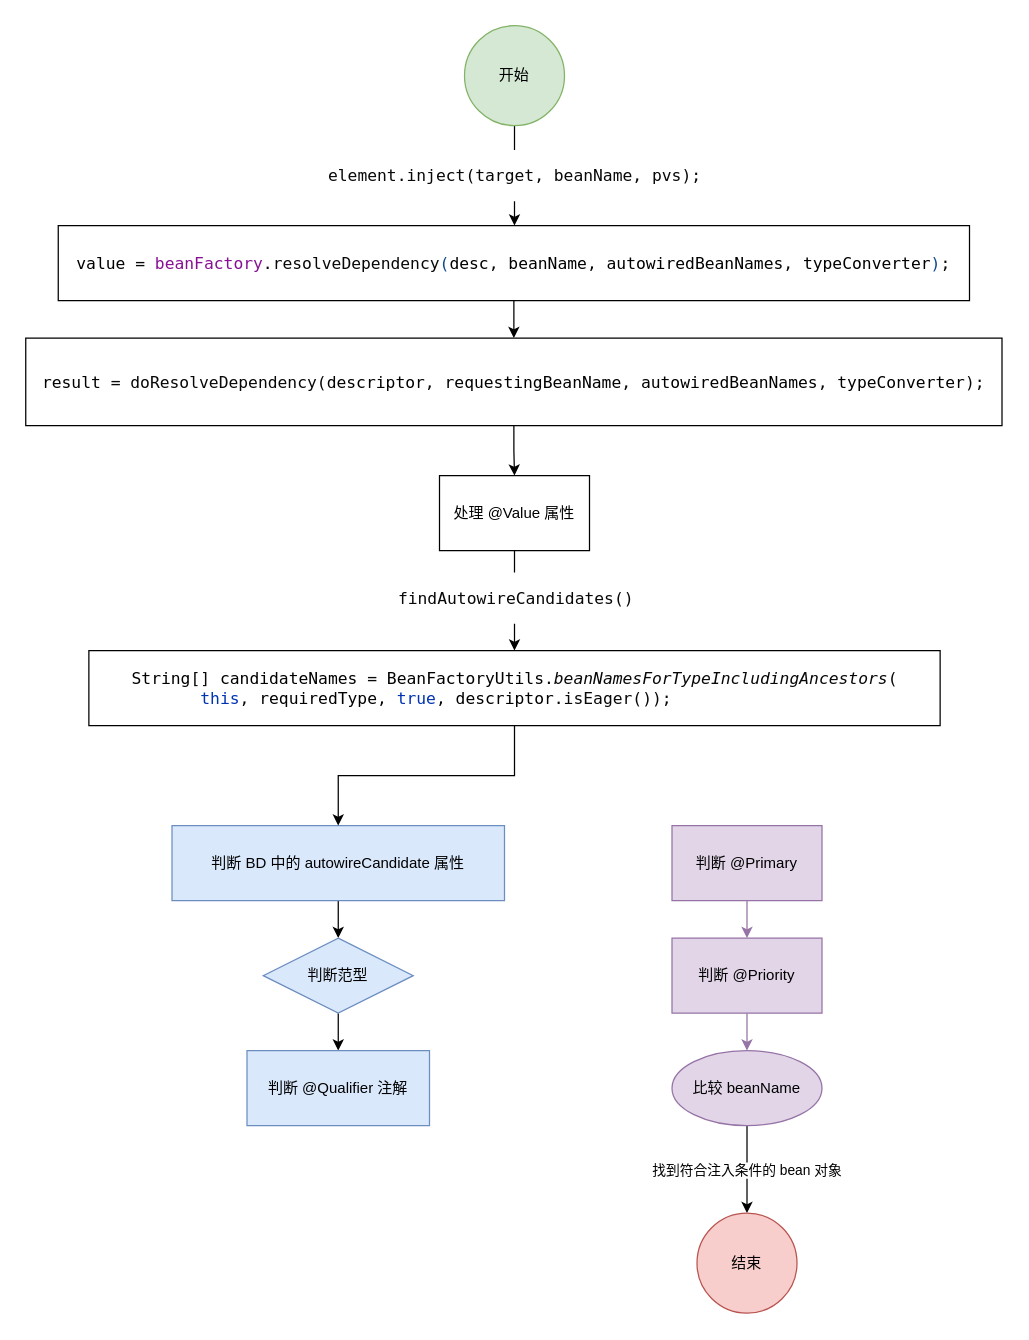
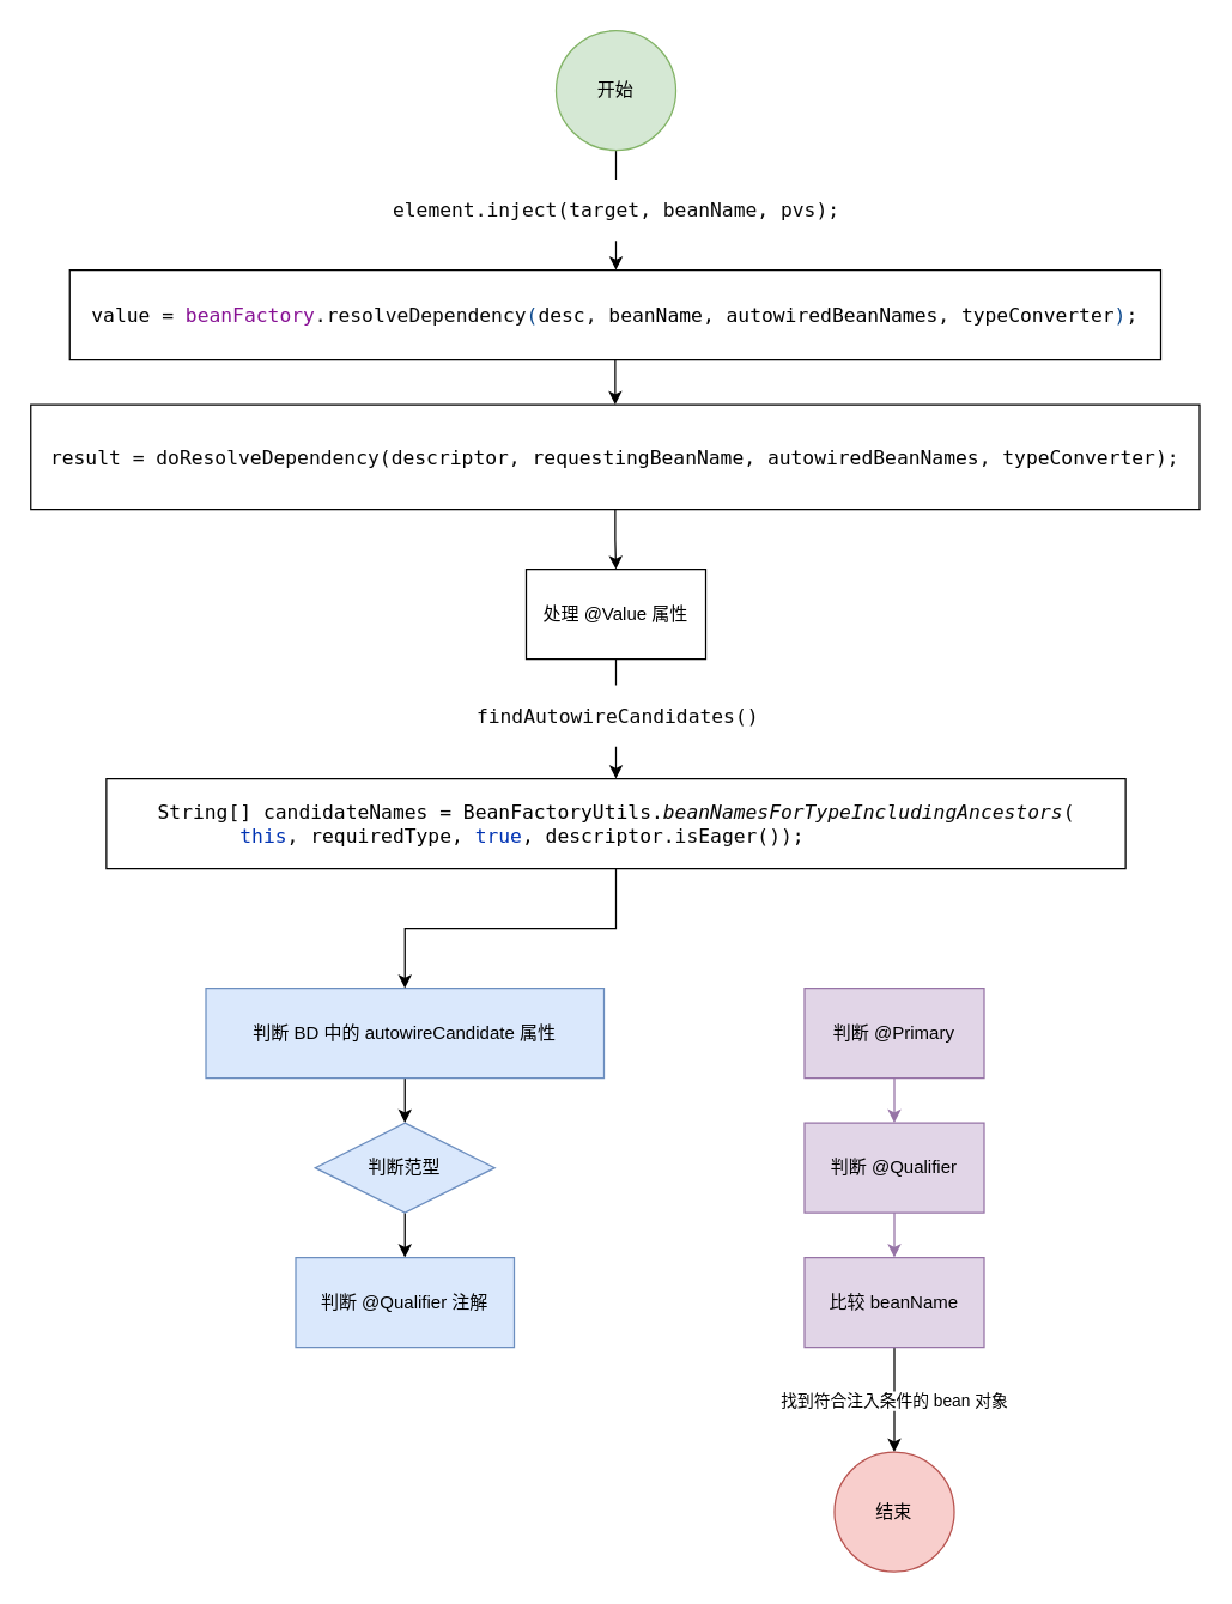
  <mxCell id="0" />
  <mxCell id="1" parent="0" />
  <mxCell id="2" value="&lt;div style=&quot;text-align: start; white-space: normal; color: rgb(8, 8, 8);&quot;&gt;&lt;pre style=&quot;font-family: &amp;quot;JetBrains Mono&amp;quot;, monospace; font-size: 9.8pt;&quot;&gt;element.inject(target, beanName, pvs);&lt;br&gt;&lt;/pre&gt;&lt;/div&gt;" style="edgeStyle=orthogonalEdgeStyle;rounded=0;orthogonalLoop=1;jettySize=auto;html=1;" edge="1" parent="1" source="3" target="5"><mxGeometry relative="1" as="geometry"><Array as="points"><mxPoint x="410.5" y="160" /><mxPoint x="410.5" y="160" /></Array></mxGeometry></mxCell>
  <mxCell id="3" value="开始" style="ellipse;whiteSpace=wrap;html=1;aspect=fixed;fillColor=#d5e8d4;strokeColor=#82b366;" vertex="1" parent="1"><mxGeometry x="371" y="20" width="80" height="80" as="geometry" /></mxCell>
  <mxCell id="4" value="" style="edgeStyle=orthogonalEdgeStyle;rounded=0;orthogonalLoop=1;jettySize=auto;html=1;" edge="1" parent="1" source="5" target="7"><mxGeometry relative="1" as="geometry" /></mxCell>
  <mxCell id="5" value="&lt;div style=&quot;text-align: start; background-color: rgb(255, 255, 255); color: rgb(8, 8, 8);&quot;&gt;&lt;pre style=&quot;font-family: &amp;quot;JetBrains Mono&amp;quot;, monospace; font-size: 9.8pt;&quot;&gt;&lt;span style=&quot;color: rgb(0, 0, 0);&quot;&gt;value &lt;/span&gt;= &lt;span style=&quot;color: rgb(135, 16, 148);&quot;&gt;beanFactory&lt;/span&gt;.resolveDependency&lt;span style=&quot;color: rgb(14, 74, 142);&quot;&gt;(&lt;/span&gt;&lt;span style=&quot;color: rgb(0, 0, 0);&quot;&gt;desc&lt;/span&gt;, &lt;span style=&quot;color: rgb(0, 0, 0);&quot;&gt;beanName&lt;/span&gt;, &lt;span style=&quot;color: rgb(0, 0, 0);&quot;&gt;autowiredBeanNames&lt;/span&gt;, &lt;span style=&quot;color: rgb(0, 0, 0);&quot;&gt;typeConverter&lt;/span&gt;&lt;span style=&quot;color: rgb(14, 74, 142);&quot;&gt;)&lt;/span&gt;;&lt;/pre&gt;&lt;/div&gt;" style="whiteSpace=wrap;html=1;" vertex="1" parent="1"><mxGeometry x="46" y="180" width="729" height="60" as="geometry" /></mxCell>
  <mxCell id="6" style="edgeStyle=orthogonalEdgeStyle;rounded=0;orthogonalLoop=1;jettySize=auto;html=1;exitX=0.5;exitY=1;exitDx=0;exitDy=0;" edge="1" parent="1" source="7" target="8"><mxGeometry relative="1" as="geometry" /></mxCell>
  <mxCell id="7" value="&lt;div style=&quot;text-align: start; background-color: rgb(255, 255, 255); color: rgb(8, 8, 8);&quot;&gt;&lt;pre style=&quot;font-family: &amp;quot;JetBrains Mono&amp;quot;, monospace; font-size: 9.8pt;&quot;&gt;&lt;span style=&quot;color: rgb(0, 0, 0);&quot;&gt;result &lt;/span&gt;= doResolveDependency(&lt;span style=&quot;color: rgb(0, 0, 0);&quot;&gt;descriptor&lt;/span&gt;, &lt;span style=&quot;color: rgb(0, 0, 0);&quot;&gt;requestingBeanName&lt;/span&gt;, &lt;span style=&quot;color: rgb(0, 0, 0);&quot;&gt;autowiredBeanNames&lt;/span&gt;, &lt;span style=&quot;color: rgb(0, 0, 0);&quot;&gt;typeConverter&lt;/span&gt;);&lt;/pre&gt;&lt;/div&gt;" style="whiteSpace=wrap;html=1;" vertex="1" parent="1"><mxGeometry x="20" y="270" width="781" height="70" as="geometry" /></mxCell>
  <mxCell id="8" value="处理 @Value 属性" style="whiteSpace=wrap;html=1;" vertex="1" parent="1"><mxGeometry x="351" y="380" width="120" height="60" as="geometry" /></mxCell>
  <mxCell id="9" value="" style="edgeStyle=orthogonalEdgeStyle;rounded=0;orthogonalLoop=1;jettySize=auto;html=1;" edge="1" parent="1" source="10" target="12"><mxGeometry relative="1" as="geometry" /></mxCell>
  <mxCell id="10" value="判断 BD 中的 autowireCandidate 属性" style="whiteSpace=wrap;html=1;fillColor=#dae8fc;strokeColor=#6c8ebf;" vertex="1" parent="1"><mxGeometry x="137" y="660" width="266" height="60" as="geometry" /></mxCell>
  <mxCell id="11" value="" style="edgeStyle=orthogonalEdgeStyle;rounded=0;orthogonalLoop=1;jettySize=auto;html=1;" edge="1" parent="1" source="12" target="13"><mxGeometry relative="1" as="geometry" /></mxCell>
  <mxCell id="12" value="判断范型" style="rhombus;whiteSpace=wrap;html=1;fillColor=#dae8fc;strokeColor=#6c8ebf;" vertex="1" parent="1"><mxGeometry x="210" y="750" width="120" height="60" as="geometry" /></mxCell>
  <mxCell id="13" value="判断 @Qualifier 注解" style="whiteSpace=wrap;html=1;fillColor=#dae8fc;strokeColor=#6c8ebf;" vertex="1" parent="1"><mxGeometry x="197" y="840" width="146" height="60" as="geometry" /></mxCell>
  <mxCell id="14" value="" style="edgeStyle=orthogonalEdgeStyle;rounded=0;orthogonalLoop=1;jettySize=auto;html=1;fillColor=#e1d5e7;strokeColor=#9673a6;" edge="1" parent="1" source="15" target="17"><mxGeometry relative="1" as="geometry" /></mxCell>
  <mxCell id="15" value="判断 @Primary" style="whiteSpace=wrap;html=1;fillColor=#e1d5e7;strokeColor=#9673a6;" vertex="1" parent="1"><mxGeometry x="537" y="660" width="120" height="60" as="geometry" /></mxCell>
  <mxCell id="16" value="" style="edgeStyle=orthogonalEdgeStyle;rounded=0;orthogonalLoop=1;jettySize=auto;html=1;fillColor=#e1d5e7;strokeColor=#9673a6;" edge="1" parent="1" source="17" target="20"><mxGeometry relative="1" as="geometry" /></mxCell>
- <mxCell id="17" value="判断 @Priority" style="whiteSpace=wrap;html=1;fillColor=#e1d5e7;strokeColor=#9673a6;" vertex="1" parent="1"><mxGeometry x="537" y="750" width="120" height="60" as="geometry" /></mxCell>
+ <mxCell id="17" value="判断 @Qualifier" style="whiteSpace=wrap;html=1;fillColor=#e1d5e7;strokeColor=#9673a6;" vertex="1" parent="1"><mxGeometry x="537" y="750" width="120" height="60" as="geometry" /></mxCell>
  <mxCell id="18" value="" style="edgeStyle=orthogonalEdgeStyle;rounded=0;orthogonalLoop=1;jettySize=auto;html=1;entryX=0.5;entryY=0;entryDx=0;entryDy=0;" edge="1" parent="1" source="20" target="21"><mxGeometry relative="1" as="geometry"><mxPoint x="597" y="970" as="targetPoint" /></mxGeometry></mxCell>
  <mxCell id="19" value="找到符合注入条件的 bean 对象" style="edgeLabel;html=1;align=center;verticalAlign=middle;resizable=0;points=[];" vertex="1" connectable="0" parent="18"><mxGeometry y="-1" relative="1" as="geometry"><mxPoint as="offset" /></mxGeometry></mxCell>
- <mxCell id="20" value="比较 beanName" style="ellipse;whiteSpace=wrap;html=1;fillColor=#e1d5e7;strokeColor=#9673a6;" vertex="1" parent="1"><mxGeometry x="537" y="840" width="120" height="60" as="geometry" /></mxCell>
+ <mxCell id="20" value="比较 beanName" style="whiteSpace=wrap;html=1;fillColor=#e1d5e7;strokeColor=#9673a6;" vertex="1" parent="1"><mxGeometry x="537" y="840" width="120" height="60" as="geometry" /></mxCell>
  <mxCell id="21" value="结束" style="ellipse;whiteSpace=wrap;html=1;fillColor=#f8cecc;strokeColor=#b85450;" vertex="1" parent="1"><mxGeometry x="557" y="970" width="80" height="80" as="geometry" /></mxCell>
  <mxCell id="22" style="edgeStyle=orthogonalEdgeStyle;rounded=0;orthogonalLoop=1;jettySize=auto;html=1;exitX=0.5;exitY=1;exitDx=0;exitDy=0;" edge="1" parent="1" source="23" target="10"><mxGeometry relative="1" as="geometry" /></mxCell>
  <mxCell id="23" value="&lt;div style=&quot;font-style: normal; font-variant-caps: normal; font-weight: 400; letter-spacing: normal; text-indent: 0px; text-transform: none; white-space: normal; word-spacing: 0px; -webkit-text-stroke-width: 0px; text-decoration: none; background-color: rgb(255, 255, 255); color: rgb(8, 8, 8);&quot;&gt;&lt;pre style=&quot;font-family: &amp;quot;JetBrains Mono&amp;quot;, monospace; font-size: 9.8pt;&quot;&gt;&lt;div style=&quot;text-align: start; white-space: normal;&quot;&gt;&lt;pre style=&quot;font-family: &amp;quot;JetBrains Mono&amp;quot;, monospace; font-size: 9.8pt;&quot;&gt;&lt;span style=&quot;color: rgb(0, 0, 0);&quot;&gt;String&lt;/span&gt;[] &lt;span style=&quot;color: rgb(0, 0, 0);&quot;&gt;candidateNames &lt;/span&gt;= &lt;span style=&quot;color: rgb(0, 0, 0);&quot;&gt;BeanFactoryUtils&lt;/span&gt;.&lt;span style=&quot;font-style: italic;&quot;&gt;beanNamesForTypeIncludingAncestors&lt;/span&gt;(&lt;br&gt;       &lt;span style=&quot;color: rgb(0, 51, 179);&quot;&gt;this&lt;/span&gt;, &lt;span style=&quot;color: rgb(0, 0, 0);&quot;&gt;requiredType&lt;/span&gt;, &lt;span style=&quot;color: rgb(0, 51, 179);&quot;&gt;true&lt;/span&gt;, &lt;span style=&quot;color: rgb(0, 0, 0);&quot;&gt;descriptor&lt;/span&gt;.isEager());&lt;/pre&gt;&lt;/div&gt;&lt;/pre&gt;&lt;/div&gt;" style="whiteSpace=wrap;html=1;align=center;" vertex="1" parent="1"><mxGeometry x="70.5" y="520" width="681" height="60" as="geometry" /></mxCell>
  <mxCell id="24" style="edgeStyle=orthogonalEdgeStyle;rounded=0;orthogonalLoop=1;jettySize=auto;html=1;exitX=0.5;exitY=1;exitDx=0;exitDy=0;entryX=0.5;entryY=0;entryDx=0;entryDy=0;" edge="1" parent="1" source="8" target="23"><mxGeometry relative="1" as="geometry"><mxPoint x="427" y="550" as="targetPoint" /></mxGeometry></mxCell>
  <mxCell id="25" value="&lt;div style=&quot;text-align: start; white-space: normal; color: rgb(8, 8, 8);&quot;&gt;&lt;pre style=&quot;font-family: &amp;quot;JetBrains Mono&amp;quot;, monospace; font-size: 9.8pt;&quot;&gt;findAutowireCandidates()&lt;/pre&gt;&lt;/div&gt;" style="edgeLabel;html=1;align=center;verticalAlign=middle;resizable=0;points=[];" vertex="1" connectable="0" parent="24"><mxGeometry x="-0.27" relative="1" as="geometry"><mxPoint y="8" as="offset" /></mxGeometry></mxCell>
